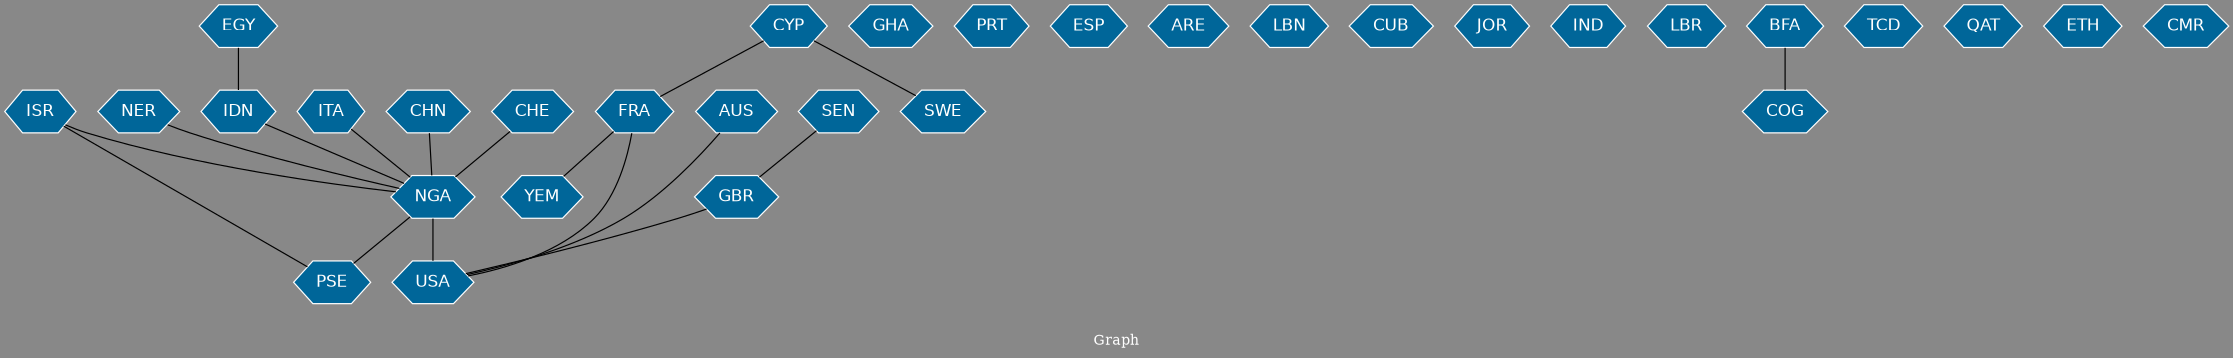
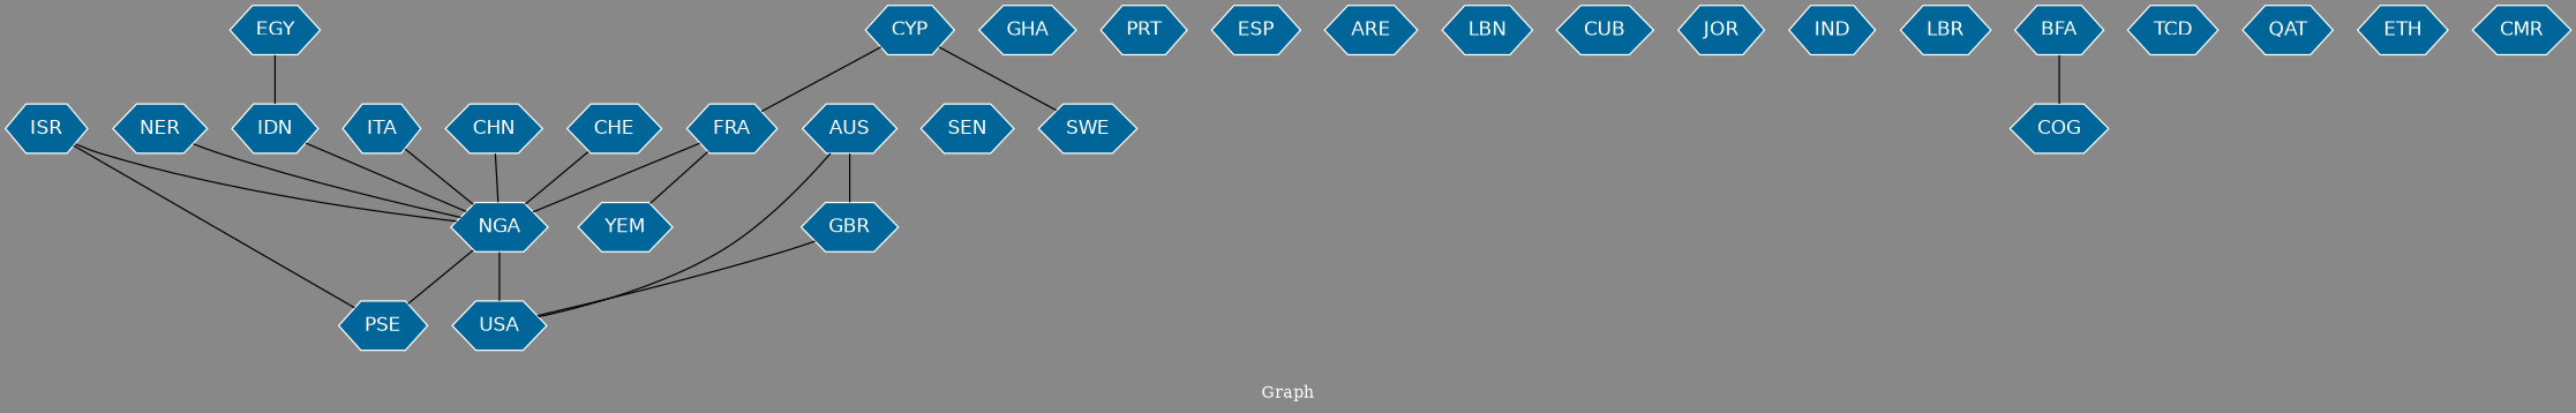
  graph {
    bgcolor="#888888"
    fontcolor=white
    fontsize=12
    label="Graph"
    node [color=white fillcolor="#006699" fontcolor=white fontname=Helvetica shape=hexagon style=filled]
    edge [arrowhead=open color=black fontcolor=white fontname=Courier fontsize=12 weight=1]
    n1 [label=NGA]
    n2 [label=USA]
    n3 [label=PSE]
    n4 [label=GHA]
    n5 [label=NER]
    n6 [label=FRA]
    n7 [label=YEM]
    n8 [label=SWE]
    n9 [label=IDN]
    n10 [label=EGY]
    n11 [label=SEN]
    n12 [label=PRT]
    n13 [label=CYP]
    n14 [label=ITA]
    n15 [label=ESP]
    n16 [label=CHN]
    n17 [label=AUS]
    n18 [label=GBR]
    n19 [label=ARE]
    n20 [label=LBN]
    n21 [label=ISR]
    n22 [label=CUB]
    n23 [label=JOR]
    n24 [label=IND]
    n25 [label=LBR]
    n26 [label=BFA]
    n27 [label=COG]
    n28 [label=TCD]
    n29 [label=QAT]
    n30 [label=ETH]
    n31 [label=CHE]
    n32 [label=CMR]
    n1 -- n2 [weight=9]
    n1 -- n3 [weight=4]
    n5 -- n1
-   n6 -- n2
+   n6 -- n1
    n6 -- n7
    n9 -- n1 [weight=2]
    n10 -- n9 [weight=2]
    n13 -- n6
    n13 -- n8
    n14 -- n1
    n16 -- n1
    n17 -- n2
-   n11 -- n18
+   n17 -- n18
    n18 -- n2 [weight=2]
    n21 -- n1
    n21 -- n3
    n26 -- n27
    n31 -- n1 [weight=2]
  }
